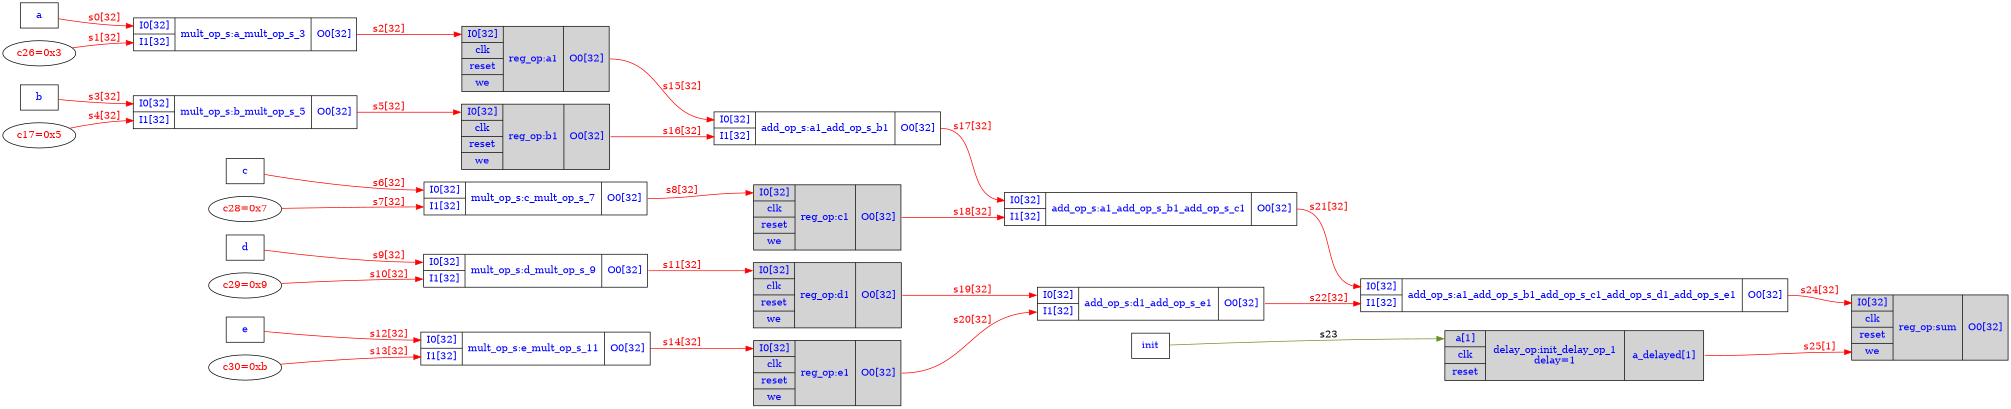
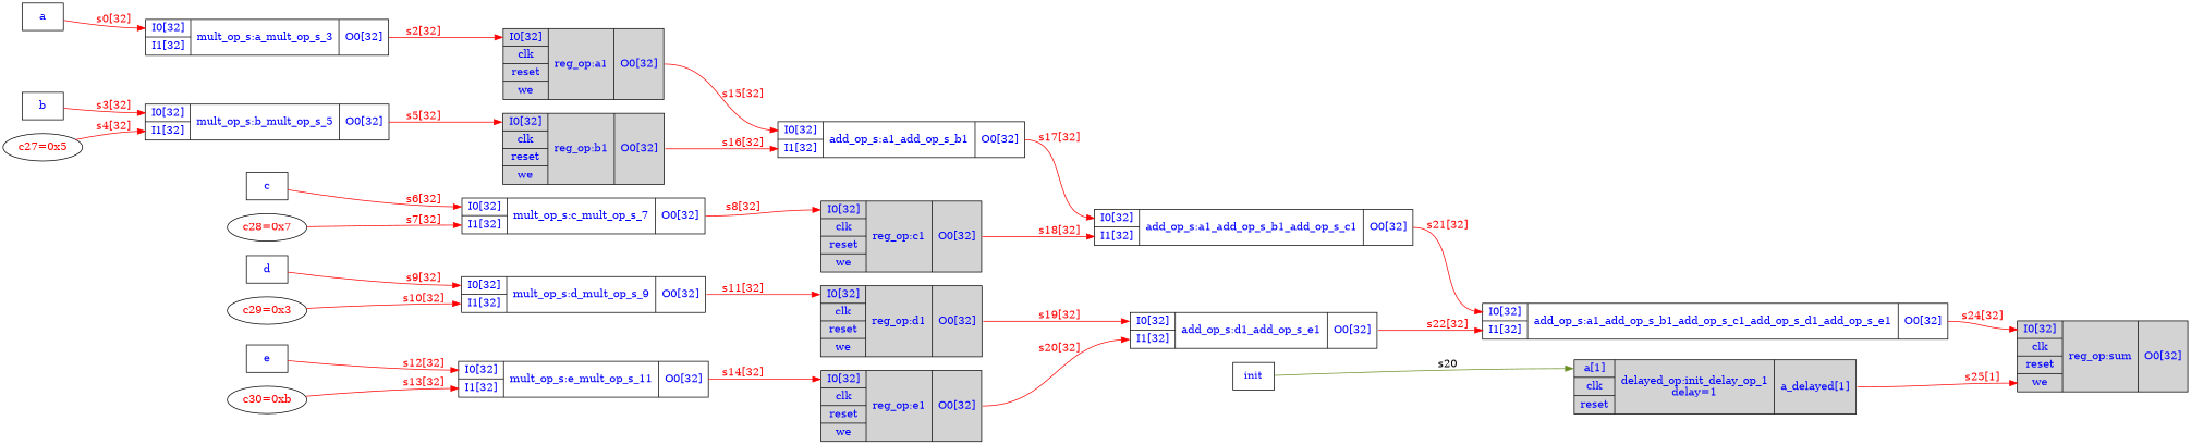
  digraph {
    rankdir=LR
    node [fontcolor=blue shape=record]
    edge [color=red fontcolor=red headport=I0 tailport=O0]
-   n1 [fillcolor=lightgray label="{{<a>a[1]|<clk>clk|<reset>reset}|delay_op:init_delay_op_1\ndelay=1|{<a_delayed>a_delayed[1]}}" style=filled]
+   n1 [fillcolor=lightgray label="{{<a>a[1]|<clk>clk|<reset>reset}|delayed_op:init_delay_op_1\ndelay=1|{<a_delayed>a_delayed[1]}}" style=filled]
    n2 [fillcolor=lightgray label="{{<I0>I0[32]|<clk>clk|<reset>reset|<we>we}|reg_op:sum|{<O0>O0[32]}}" style=filled]
-   n3 [fontcolor=red label="c26=0x3" shape=""]
    n4 [label="{{<I0>I0[32]|<I1>I1[32]}|mult_op_s:a_mult_op_s_3|{<O0>O0[32]}}"]
    n5 [fillcolor=lightgray label="{{<I0>I0[32]|<clk>clk|<reset>reset|<we>we}|reg_op:a1|{<O0>O0[32]}}" style=filled]
    n6 [fillcolor=lightgray label="{{<I0>I0[32]|<clk>clk|<reset>reset|<we>we}|reg_op:d1|{<O0>O0[32]}}" style=filled]
    n7 [label="{{<I0>I0[32]|<I1>I1[32]}|add_op_s:d1_add_op_s_e1|{<O0>O0[32]}}"]
    n8 [label="{{<I0>I0[32]|<I1>I1[32]}|add_op_s:a1_add_op_s_b1_add_op_s_c1_add_op_s_d1_add_op_s_e1|{<O0>O0[32]}}"]
    n9 [label="{{<I0>I0[32]|<I1>I1[32]}|mult_op_s:c_mult_op_s_7|{<O0>O0[32]}}"]
    n10 [fillcolor=lightgray label="{{<I0>I0[32]|<clk>clk|<reset>reset|<we>we}|reg_op:c1|{<O0>O0[32]}}" style=filled]
    n11 [label="{{<I0>I0[32]|<I1>I1[32]}|add_op_s:a1_add_op_s_b1_add_op_s_c1|{<O0>O0[32]}}"]
    n12 [fontcolor=red label="c30=0xb" shape=""]
    n13 [label="{{<I0>I0[32]|<I1>I1[32]}|mult_op_s:e_mult_op_s_11|{<O0>O0[32]}}"]
    n14 [fillcolor=lightgray label="{{<I0>I0[32]|<clk>clk|<reset>reset|<we>we}|reg_op:e1|{<O0>O0[32]}}" style=filled]
-   n15 [fontcolor=red label="c29=0x9" shape=""]
+   n15 [fontcolor=red label="c29=0x3" shape=""]
    n16 [label="{{<I0>I0[32]|<I1>I1[32]}|mult_op_s:d_mult_op_s_9|{<O0>O0[32]}}"]
-   n17 [fontcolor=red label="c17=0x5" shape=""]
+   n17 [fontcolor=red label="c27=0x5" shape=""]
    n18 [label="{{<I0>I0[32]|<I1>I1[32]}|mult_op_s:b_mult_op_s_5|{<O0>O0[32]}}"]
    n19 [fillcolor=lightgray label="{{<I0>I0[32]|<clk>clk|<reset>reset|<we>we}|reg_op:b1|{<O0>O0[32]}}" style=filled]
    n20 [label="{{<I0>I0[32]|<I1>I1[32]}|add_op_s:a1_add_op_s_b1|{<O0>O0[32]}}"]
    n21 [label=init shape=msquare]
    n22 [label=e shape=msquare]
    n23 [label=b shape=msquare]
    n24 [fontcolor=red label="c28=0x7" shape=""]
    n25 [label=c shape=msquare]
    n26 [label=d shape=msquare]
    n27 [label=a shape=msquare]
    n1 -> n2 [headport=we label="s25[1]" tailport=a_delayed]
-   n3 -> n4 [headport=I1 label="s1[32]"]
    n4 -> n5 [label="s2[32]"]
    n5 -> n20 [label="s15[32]"]
    n6 -> n7 [label="s19[32]"]
    n7 -> n8 [headport=I1 label="s22[32]"]
    n8 -> n2 [label="s24[32]"]
    n9 -> n10 [label="s8[32]"]
    n10 -> n11 [headport=I1 label="s18[32]"]
    n11 -> n8 [label="s21[32]"]
    n12 -> n13 [headport=I1 label="s13[32]"]
    n13 -> n14 [label="s14[32]"]
    n14 -> n7 [headport=I1 label="s20[32]"]
    n15 -> n16 [headport=I1 label="s10[32]"]
    n16 -> n6 [label="s11[32]"]
    n17 -> n18 [headport=I1 label="s4[32]"]
    n18 -> n19 [label="s5[32]"]
    n19 -> n20 [headport=I1 label="s16[32]"]
    n20 -> n11 [label="s17[32]"]
-   n21 -> n1 [color=olivedrab headport=a label=s23 fontcolor=""]
+   n21 -> n1 [color=olivedrab headport=a label=s20 fontcolor=""]
    n22 -> n13 [label="s12[32]"]
    n23 -> n18 [label="s3[32]"]
    n24 -> n9 [headport=I1 label="s7[32]"]
    n25 -> n9 [label="s6[32]"]
    n26 -> n16 [label="s9[32]"]
    n27 -> n4 [label="s0[32]"]
  }
